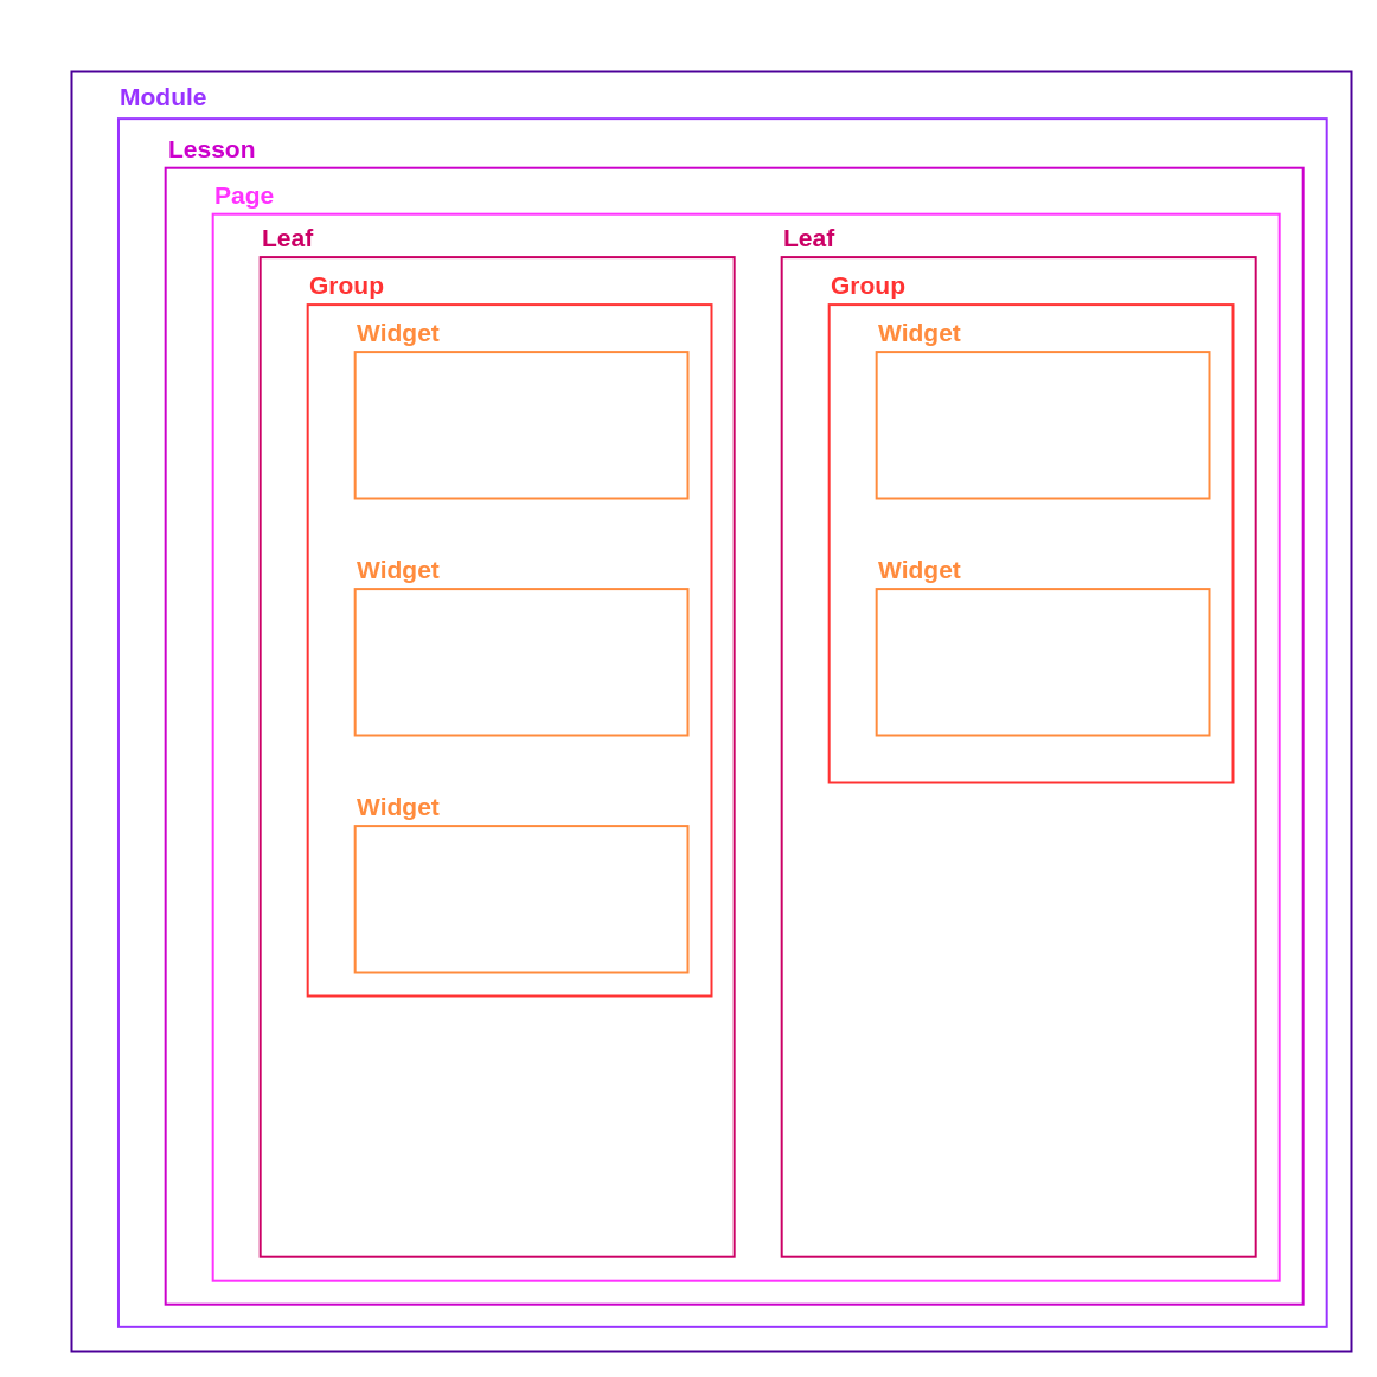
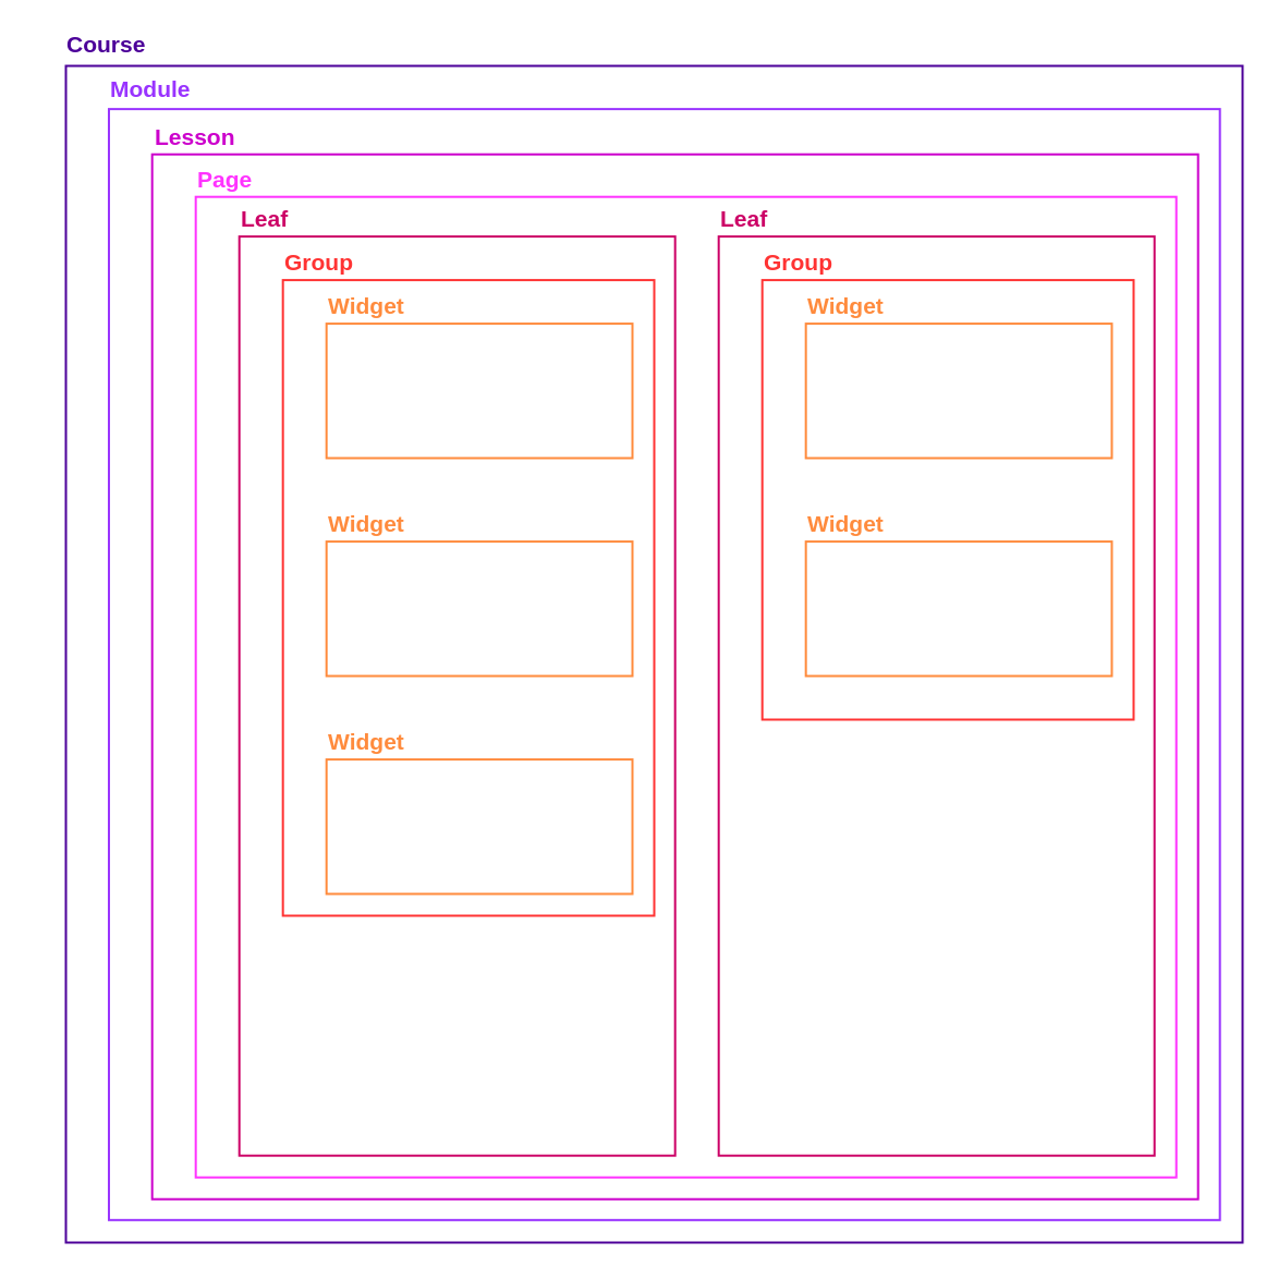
  <mxCell id="0" />
  <mxCell id="1" parent="0" />
  <mxCell id="2" value="" style="group;aspect=fixed;" vertex="1" connectable="0" parent="1"><mxGeometry width="1120" height="1120" as="geometry" x="20" y="20" /></mxCell>
  <mxCell id="3" value="" style="whiteSpace=wrap;html=1;aspect=fixed;fillColor=none;strokeWidth=2;strokeColor=#4C0099;fontColor=#4C0099;" vertex="1" parent="2"><mxGeometry x="40" y="40" width="1080" height="1080" as="geometry" /></mxCell>
+ <mxCell id="4" value="&lt;font style=&quot;font-size: 21px;&quot;&gt;&lt;b&gt;Course&lt;/b&gt;&lt;/font&gt;" style="text;html=1;align=left;verticalAlign=middle;resizable=0;points=[];autosize=1;strokeColor=none;fillColor=none;fontColor=#4C0099;" vertex="1" parent="2"><mxGeometry x="39" y="-1.665e-16" width="100" height="40" as="geometry" /></mxCell>
  <mxCell id="5" value="" style="group;aspect=fixed;" vertex="1" connectable="0" parent="2"><mxGeometry x="59.18" y="40.2" width="1040" height="1059.13" as="geometry" /></mxCell>
  <mxCell id="6" value="" style="whiteSpace=wrap;html=1;aspect=fixed;fillColor=none;strokeWidth=2;strokeColor=#9933FF;fontColor=#9933FF;" vertex="1" parent="5"><mxGeometry x="20.3" y="39.43" width="1019.7" height="1019.7" as="geometry" /></mxCell>
  <mxCell id="7" value="&lt;span style=&quot;font-size: 21px;&quot;&gt;&lt;b&gt;Module&lt;/b&gt;&lt;/span&gt;" style="text;html=1;align=left;verticalAlign=middle;resizable=0;points=[];autosize=1;strokeColor=none;fillColor=none;fontColor=#9933FF;" vertex="1" parent="5"><mxGeometry x="19.593" y="0.812" width="100" height="40" as="geometry" /></mxCell>
  <mxCell id="8" value="" style="whiteSpace=wrap;html=1;fillColor=none;strokeWidth=2;strokeColor=#CC00CC;fontColor=#9933FF;" vertex="1" parent="5"><mxGeometry x="60" y="81" width="960" height="959" as="geometry" /></mxCell>
  <mxCell id="9" value="&lt;span style=&quot;font-size: 21px;&quot;&gt;&lt;font color=&quot;#cc00cc&quot;&gt;&lt;b&gt;Lesson&lt;/b&gt;&lt;/font&gt;&lt;br&gt;&lt;/span&gt;" style="text;html=1;align=left;verticalAlign=middle;resizable=0;points=[];autosize=1;strokeColor=none;fillColor=none;fontColor=#9933FF;" vertex="1" parent="5"><mxGeometry x="60.333" y="45.002" width="100" height="40" as="geometry" /></mxCell>
  <mxCell id="10" value="" style="whiteSpace=wrap;html=1;fillColor=none;strokeWidth=2;strokeColor=#FF33FF;fontColor=#9933FF;" vertex="1" parent="5"><mxGeometry x="100" y="120" width="900" height="900" as="geometry" /></mxCell>
  <mxCell id="11" value="&lt;span style=&quot;font-size: 21px;&quot;&gt;&lt;font color=&quot;#ff33ff&quot;&gt;&lt;b&gt;Page&lt;/b&gt;&lt;/font&gt;&lt;br&gt;&lt;/span&gt;" style="text;html=1;align=left;verticalAlign=middle;resizable=0;points=[];autosize=1;strokeColor=none;fillColor=none;fontColor=#9933FF;" vertex="1" parent="5"><mxGeometry x="99.333" y="83.602" width="70" height="40" as="geometry" /></mxCell>
  <mxCell id="12" value="" style="whiteSpace=wrap;html=1;fillColor=none;strokeWidth=2;strokeColor=#CC0066;fontColor=#CC0066;" vertex="1" parent="5"><mxGeometry x="140" y="156.4" width="400" height="843.6" as="geometry" /></mxCell>
  <mxCell id="13" value="&lt;span style=&quot;font-size: 21px;&quot;&gt;&lt;font&gt;&lt;b&gt;Leaf&lt;/b&gt;&lt;/font&gt;&lt;br&gt;&lt;/span&gt;" style="text;html=1;align=left;verticalAlign=middle;resizable=0;points=[];autosize=1;strokeColor=none;fillColor=none;fontColor=#CC0066;" vertex="1" parent="5"><mxGeometry x="139.333" y="120.002" width="70" height="40" as="geometry" /></mxCell>
  <mxCell id="14" value="" style="whiteSpace=wrap;html=1;fillColor=none;strokeWidth=2;strokeColor=#CC0066;fontColor=#CC0066;" vertex="1" parent="1"><mxGeometry x="659.18" y="216.6" width="400" height="843.6" as="geometry" /></mxCell>
  <mxCell id="15" value="&lt;span style=&quot;font-size: 21px;&quot;&gt;&lt;font&gt;&lt;b&gt;Leaf&lt;/b&gt;&lt;/font&gt;&lt;br&gt;&lt;/span&gt;" style="text;html=1;align=left;verticalAlign=middle;resizable=0;points=[];autosize=1;strokeColor=none;fillColor=none;fontColor=#CC0066;" vertex="1" parent="1"><mxGeometry x="658.513" y="180.202" width="70" height="40" as="geometry" /></mxCell>
  <mxCell id="16" value="" style="whiteSpace=wrap;html=1;fillColor=none;strokeWidth=2;strokeColor=#FF3333;fontColor=#CC0066;" vertex="1" parent="1"><mxGeometry x="259.18" y="256.6" width="340.82" height="583.4" as="geometry" /></mxCell>
  <mxCell id="17" value="&lt;span style=&quot;font-size: 21px;&quot;&gt;&lt;font color=&quot;#ff3333&quot;&gt;&lt;b&gt;Group&lt;/b&gt;&lt;/font&gt;&lt;br&gt;&lt;/span&gt;" style="text;html=1;align=left;verticalAlign=middle;resizable=0;points=[];autosize=1;strokeColor=none;fillColor=none;fontColor=#CC0066;" vertex="1" parent="1"><mxGeometry x="258.513" y="220.202" width="90" height="40" as="geometry" /></mxCell>
  <mxCell id="18" value="" style="whiteSpace=wrap;html=1;fillColor=none;strokeWidth=2;strokeColor=#FF3333;fontColor=#CC0066;" vertex="1" parent="1"><mxGeometry x="699.18" y="256.6" width="340.82" height="403.4" as="geometry" /></mxCell>
  <mxCell id="19" value="&lt;span style=&quot;font-size: 21px;&quot;&gt;&lt;font color=&quot;#ff3333&quot;&gt;&lt;b&gt;Group&lt;/b&gt;&lt;/font&gt;&lt;br&gt;&lt;/span&gt;" style="text;html=1;align=left;verticalAlign=middle;resizable=0;points=[];autosize=1;strokeColor=none;fillColor=none;fontColor=#CC0066;" vertex="1" parent="1"><mxGeometry x="698.513" y="220.202" width="90" height="40" as="geometry" /></mxCell>
  <mxCell id="20" value="" style="whiteSpace=wrap;html=1;fillColor=none;strokeWidth=2;strokeColor=#FF8B3D;fontColor=#CC0066;" vertex="1" parent="1"><mxGeometry x="299.18" y="296.6" width="280.82" height="123.4" as="geometry" /></mxCell>
  <mxCell id="21" value="&lt;span style=&quot;font-size: 21px;&quot;&gt;&lt;b style=&quot;&quot;&gt;&lt;font color=&quot;#ff8b3d&quot;&gt;Widget&lt;/font&gt;&lt;/b&gt;&lt;br&gt;&lt;/span&gt;" style="text;html=1;align=left;verticalAlign=middle;resizable=0;points=[];autosize=1;strokeColor=none;fillColor=none;fontColor=#CC0066;" vertex="1" parent="1"><mxGeometry x="298.513" y="260.202" width="90" height="40" as="geometry" /></mxCell>
  <mxCell id="22" value="" style="whiteSpace=wrap;html=1;fillColor=none;strokeWidth=2;strokeColor=#FF8B3D;fontColor=#CC0066;" vertex="1" parent="1"><mxGeometry x="299.18" y="496.6" width="280.82" height="123.4" as="geometry" /></mxCell>
  <mxCell id="23" value="&lt;span style=&quot;font-size: 21px;&quot;&gt;&lt;b style=&quot;&quot;&gt;&lt;font color=&quot;#ff8b3d&quot;&gt;Widget&lt;/font&gt;&lt;/b&gt;&lt;br&gt;&lt;/span&gt;" style="text;html=1;align=left;verticalAlign=middle;resizable=0;points=[];autosize=1;strokeColor=none;fillColor=none;fontColor=#CC0066;" vertex="1" parent="1"><mxGeometry x="298.513" y="460.202" width="90" height="40" as="geometry" /></mxCell>
  <mxCell id="24" value="" style="whiteSpace=wrap;html=1;fillColor=none;strokeWidth=2;strokeColor=#FF8B3D;fontColor=#CC0066;" vertex="1" parent="1"><mxGeometry x="739.18" y="296.6" width="280.82" height="123.4" as="geometry" /></mxCell>
  <mxCell id="25" value="&lt;span style=&quot;font-size: 21px;&quot;&gt;&lt;b style=&quot;&quot;&gt;&lt;font color=&quot;#ff8b3d&quot;&gt;Widget&lt;/font&gt;&lt;/b&gt;&lt;br&gt;&lt;/span&gt;" style="text;html=1;align=left;verticalAlign=middle;resizable=0;points=[];autosize=1;strokeColor=none;fillColor=none;fontColor=#CC0066;" vertex="1" parent="1"><mxGeometry x="738.513" y="260.202" width="90" height="40" as="geometry" /></mxCell>
  <mxCell id="26" value="" style="whiteSpace=wrap;html=1;fillColor=none;strokeWidth=2;strokeColor=#FF8B3D;fontColor=#CC0066;" vertex="1" parent="1"><mxGeometry x="739.18" y="496.6" width="280.82" height="123.4" as="geometry" /></mxCell>
  <mxCell id="27" value="&lt;span style=&quot;font-size: 21px;&quot;&gt;&lt;b style=&quot;&quot;&gt;&lt;font color=&quot;#ff8b3d&quot;&gt;Widget&lt;/font&gt;&lt;/b&gt;&lt;br&gt;&lt;/span&gt;" style="text;html=1;align=left;verticalAlign=middle;resizable=0;points=[];autosize=1;strokeColor=none;fillColor=none;fontColor=#CC0066;" vertex="1" parent="1"><mxGeometry x="738.513" y="460.202" width="90" height="40" as="geometry" /></mxCell>
  <mxCell id="28" value="" style="whiteSpace=wrap;html=1;fillColor=none;strokeWidth=2;strokeColor=#FF8B3D;fontColor=#CC0066;" vertex="1" parent="1"><mxGeometry x="299.18" y="696.6" width="280.82" height="123.4" as="geometry" /></mxCell>
  <mxCell id="29" value="&lt;span style=&quot;font-size: 21px;&quot;&gt;&lt;b style=&quot;&quot;&gt;&lt;font color=&quot;#ff8b3d&quot;&gt;Widget&lt;/font&gt;&lt;/b&gt;&lt;br&gt;&lt;/span&gt;" style="text;html=1;align=left;verticalAlign=middle;resizable=0;points=[];autosize=1;strokeColor=none;fillColor=none;fontColor=#CC0066;" vertex="1" parent="1"><mxGeometry x="298.513" y="660.202" width="90" height="40" as="geometry" /></mxCell>
